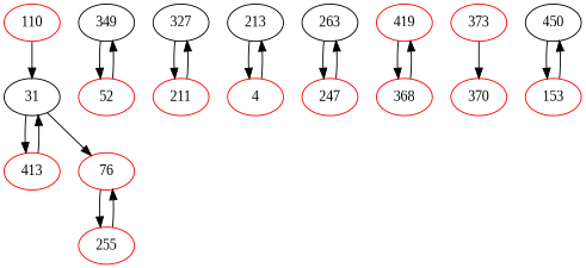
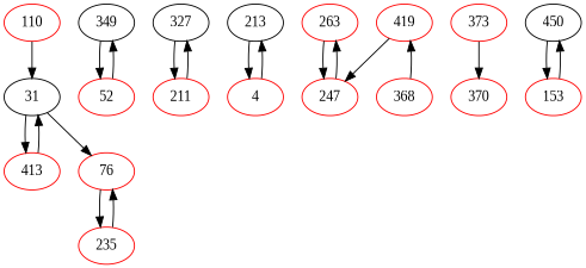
  digraph {
    fontname="Liberation Serif"
    node [fontname="Liberation Serif" color=red]
    edge [fontname="Liberation Serif"]
    31 [color=""]
    110
    413
    76
    349 [color=black]
    52
-   235 [label=255]
+   235
    327 [color=""]
    211
    213 [color=black]
    4
-   263 [color=black]
+   263
    247
    368
    419
    373
    370
    450 [color=black]
    153
    31 -> 413
    31 -> 76
    110 -> 31
    413 -> 31
    76 -> 235
    349 -> 52
    52 -> 349
    235 -> 76
    327 -> 211
    211 -> 327
    213 -> 4
    4 -> 213
    263 -> 247
    247 -> 263
    368 -> 419
-   419 -> 368
+   419 -> 247
    373 -> 370
    450 -> 153
    153 -> 450
  }
